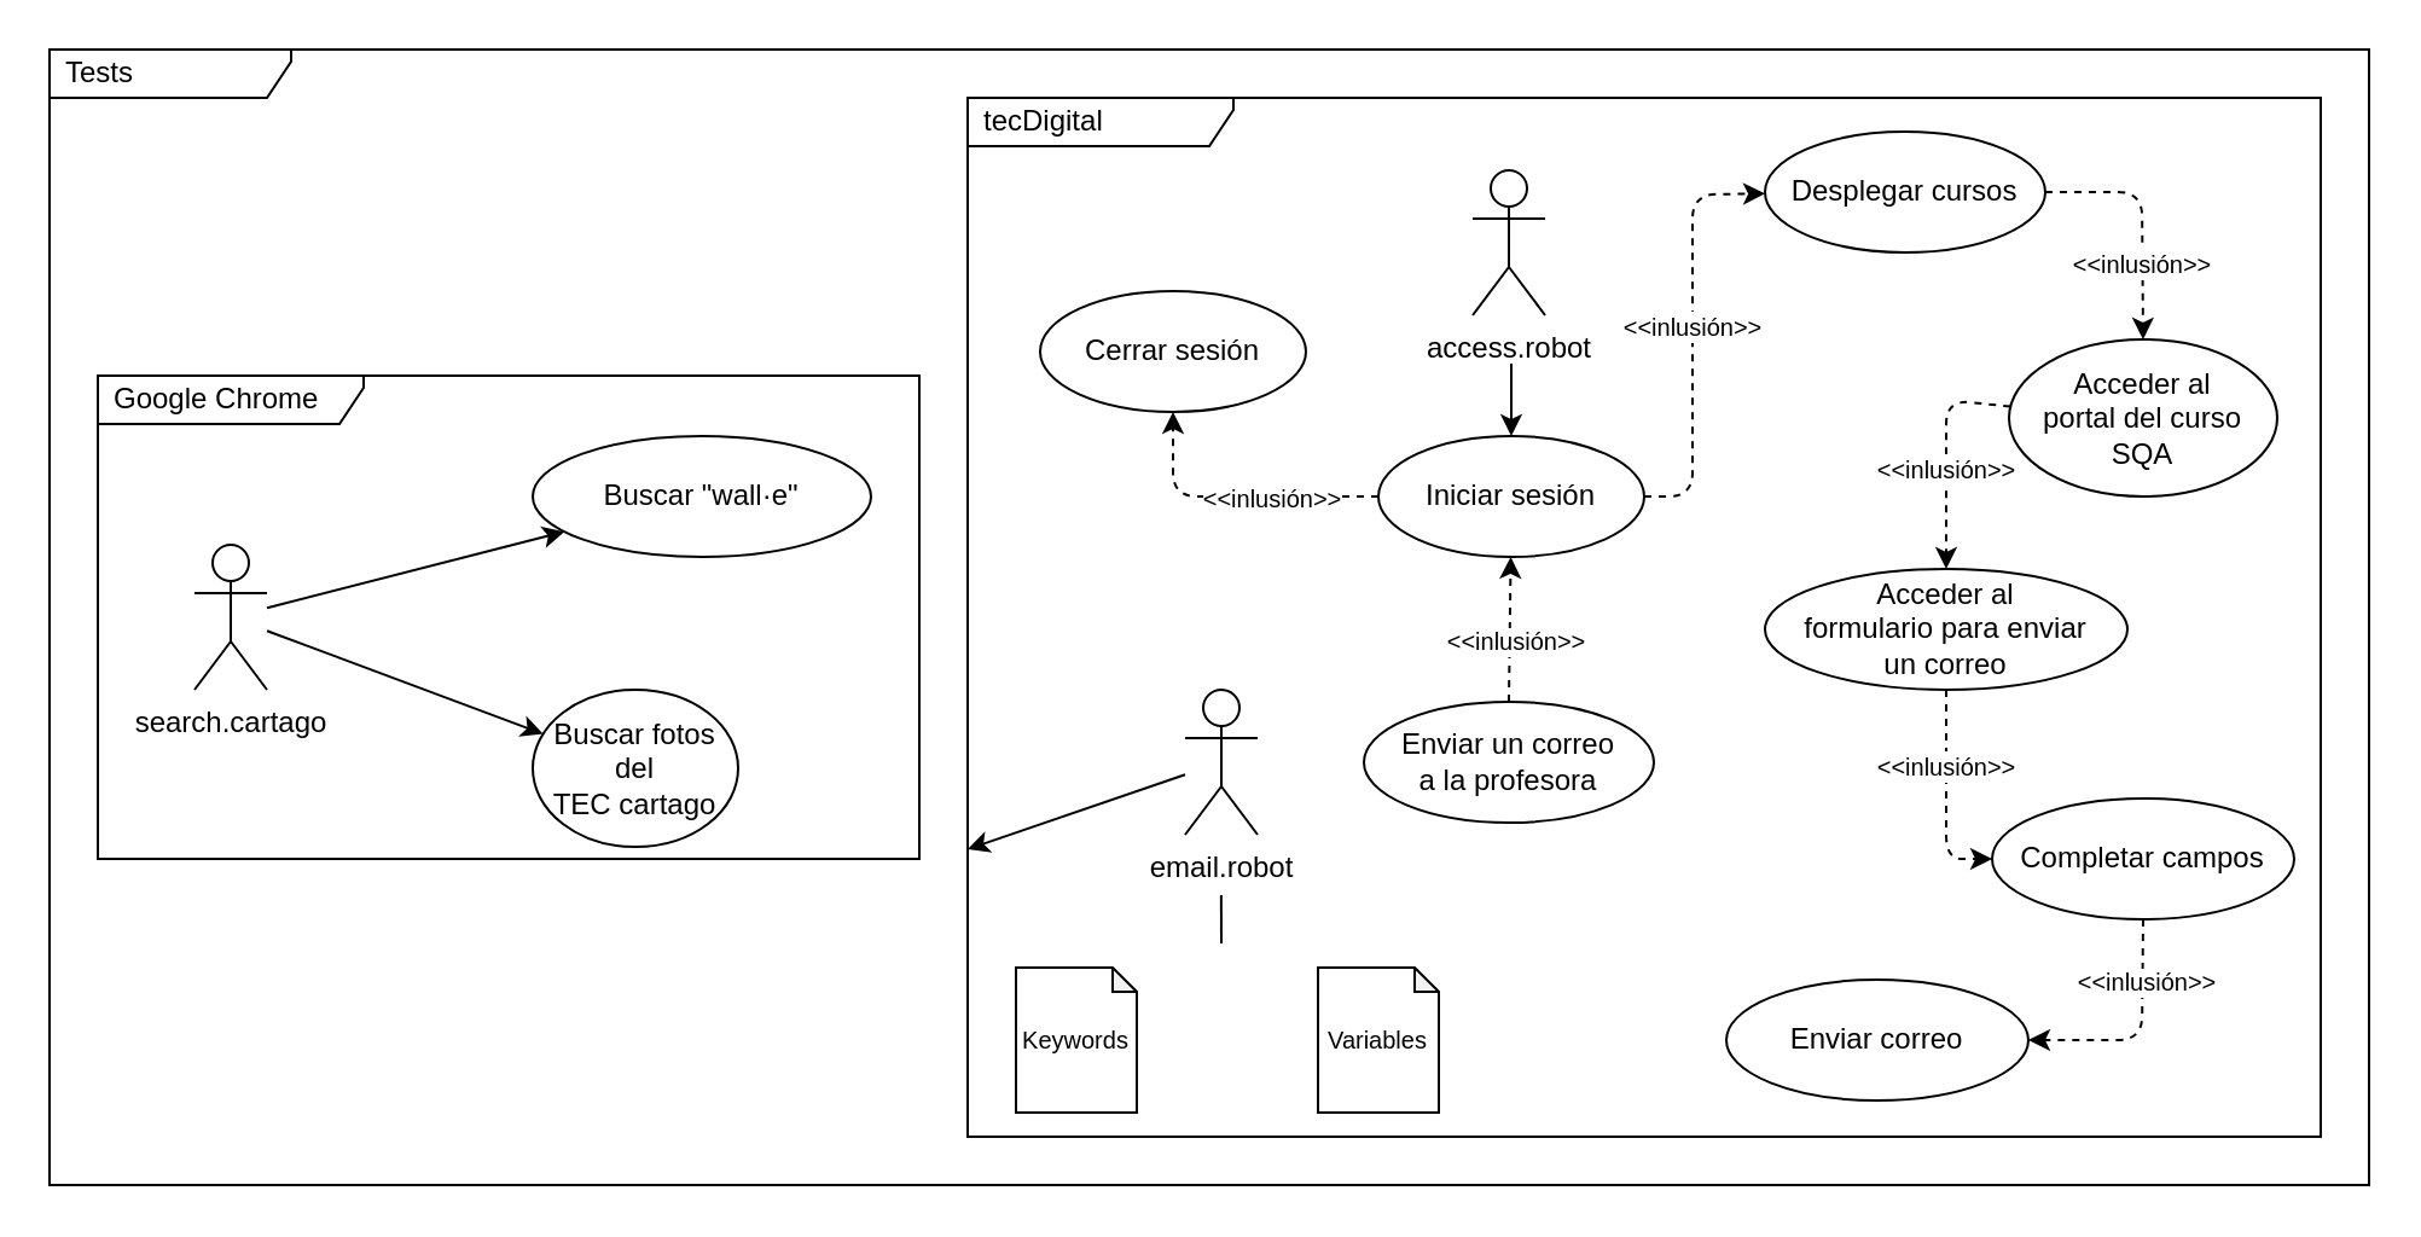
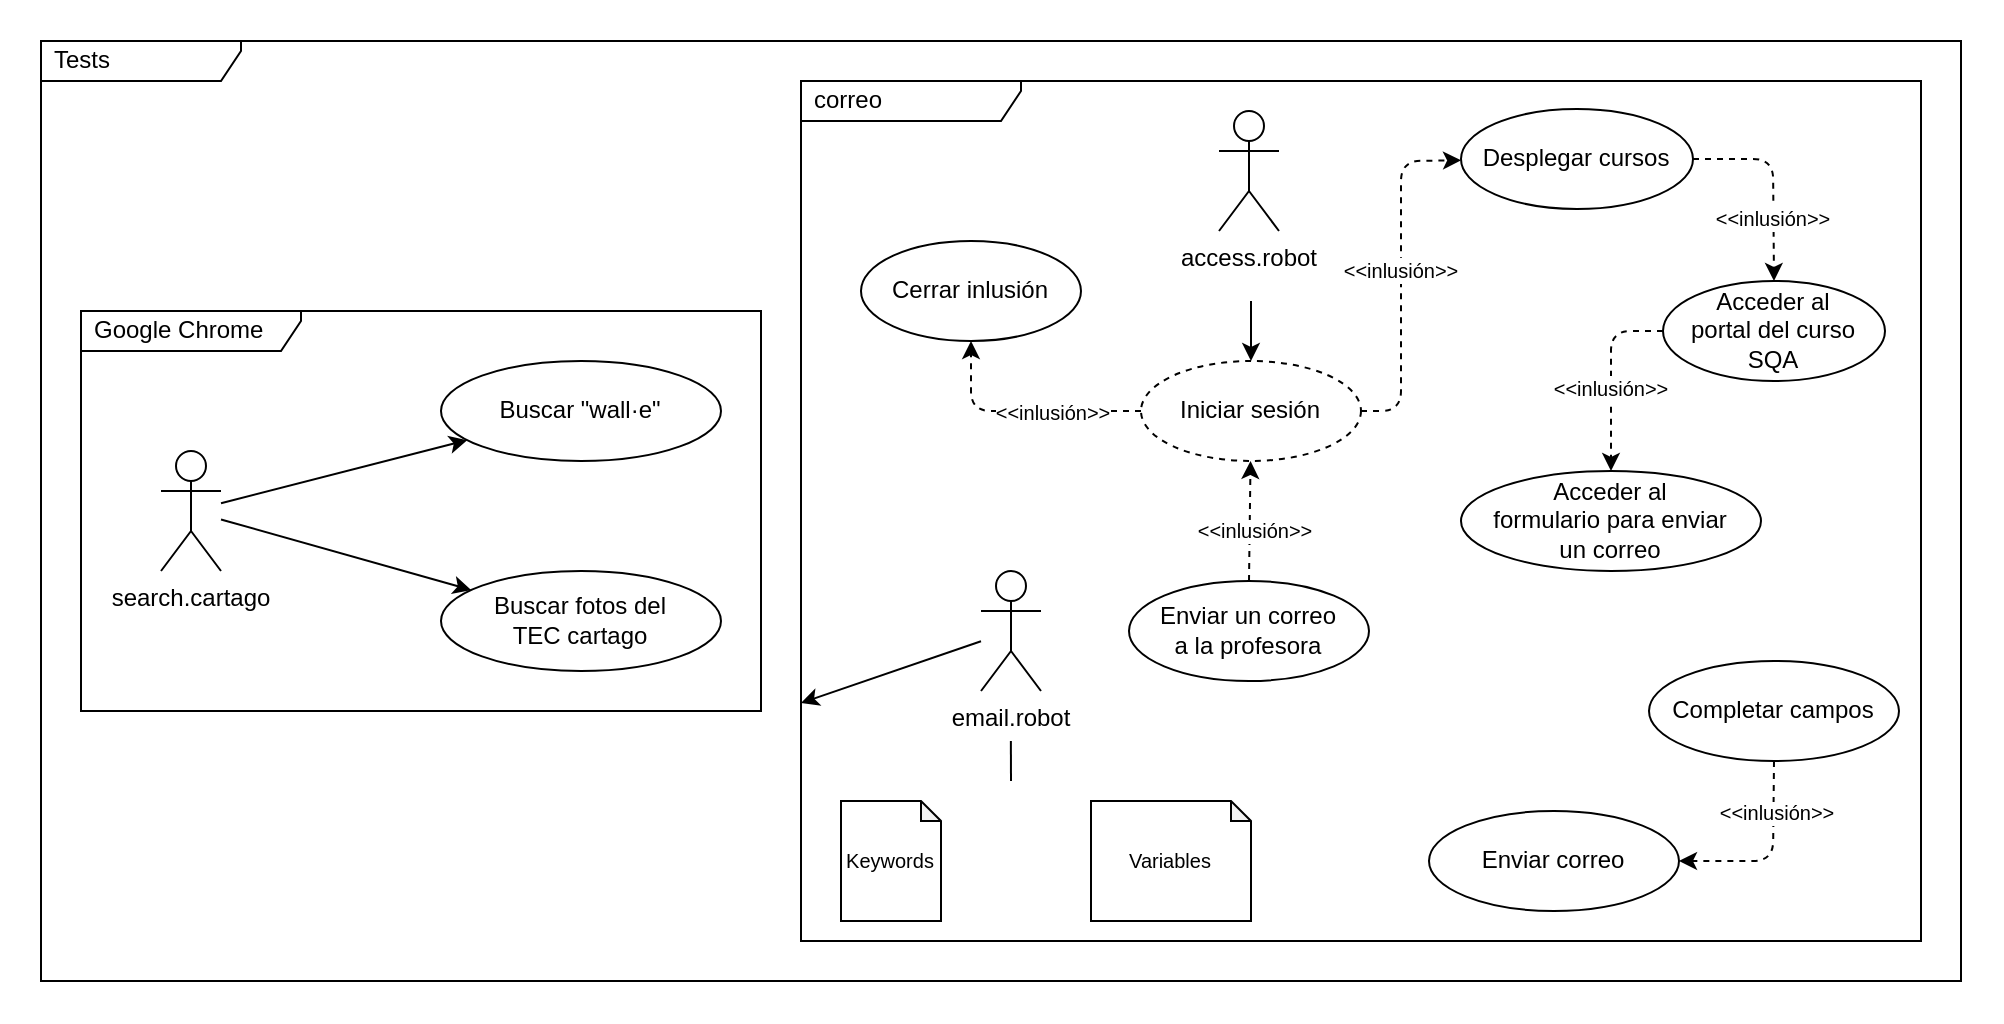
  <mxCell id="0" />
  <mxCell id="1" parent="0" />
  <mxCell id="2" value="" style="rounded=0;whiteSpace=wrap;html=1;fillColor=default;gradientColor=none;" parent="1" vertex="1"><mxGeometry x="20" y="20" width="960" height="470" as="geometry" /></mxCell>
  <mxCell id="3" value="Tests" style="shape=umlFrame;whiteSpace=wrap;html=1;width=100;height=20;boundedLbl=1;verticalAlign=middle;align=left;spacingLeft=5;fillColor=none;rounded=1;" parent="1" vertex="1"><mxGeometry x="20" y="20" width="960" height="470" as="geometry" /></mxCell>
  <mxCell id="4" value="Google Chrome" style="shape=umlFrame;whiteSpace=wrap;html=1;width=110;height=20;boundedLbl=1;verticalAlign=middle;align=left;spacingLeft=5;fillColor=none;rounded=1;" parent="1" vertex="1"><mxGeometry x="40" y="155" width="340" height="200" as="geometry" /></mxCell>
- <mxCell id="5" value="tecDigital" style="shape=umlFrame;whiteSpace=wrap;html=1;width=110;height=20;boundedLbl=1;verticalAlign=middle;align=left;spacingLeft=5;fillColor=none;rounded=1;" parent="1" vertex="1"><mxGeometry x="400" y="40" width="560" height="430" as="geometry" /></mxCell>
+ <mxCell id="5" value="correo" style="shape=umlFrame;whiteSpace=wrap;html=1;width=110;height=20;boundedLbl=1;verticalAlign=middle;align=left;spacingLeft=5;fillColor=none;rounded=1;" parent="1" vertex="1"><mxGeometry x="400" y="40" width="560" height="430" as="geometry" /></mxCell>
  <mxCell id="6" value="Buscar &quot;wall·e&quot;" style="ellipse;whiteSpace=wrap;html=1;fillColor=none;" parent="1" vertex="1"><mxGeometry x="220" y="180" width="140" height="50" as="geometry" /></mxCell>
  <mxCell id="7" value="search.cartago" style="shape=umlActor;verticalLabelPosition=bottom;verticalAlign=top;html=1;outlineConnect=0;rounded=1;fillColor=none;" parent="1" vertex="1"><mxGeometry x="80" y="225" width="30" height="60" as="geometry" /></mxCell>
  <mxCell id="8" value="" style="endArrow=classic;html=1;" parent="1" source="7" target="6" edge="1"><mxGeometry width="50" height="50" relative="1" as="geometry"><mxPoint x="220" y="315" as="sourcePoint" /><mxPoint x="145.791" y="283.948" as="targetPoint" /></mxGeometry></mxCell>
- <mxCell id="9" value="Buscar fotos del&lt;br&gt;TEC cartago" style="ellipse;whiteSpace=wrap;html=1;fillColor=none;" parent="1" vertex="1"><mxGeometry x="220" y="285" width="85" height="65" as="geometry" /></mxCell>
+ <mxCell id="9" value="Buscar fotos del&lt;br&gt;TEC cartago" style="ellipse;whiteSpace=wrap;html=1;fillColor=none;" parent="1" vertex="1"><mxGeometry x="220" y="285" width="140" height="50" as="geometry" /></mxCell>
  <mxCell id="10" value="" style="endArrow=classic;html=1;" parent="1" source="7" target="9" edge="1"><mxGeometry width="50" height="50" relative="1" as="geometry"><mxPoint x="470" y="230" as="sourcePoint" /><mxPoint x="330" y="230" as="targetPoint" /></mxGeometry></mxCell>
- <mxCell id="11" value="access.robot" style="shape=umlActor;verticalLabelPosition=bottom;verticalAlign=top;html=1;outlineConnect=0;rounded=1;fillColor=none;" parent="1" vertex="1"><mxGeometry x="609" y="70" width="30" height="60" as="geometry" /></mxCell>
+ <mxCell id="11" value="access.robot" style="shape=umlActor;verticalLabelPosition=bottom;verticalAlign=top;html=1;outlineConnect=0;rounded=1;fillColor=none;" parent="1" vertex="1"><mxGeometry x="609" y="55" width="30" height="60" as="geometry" /></mxCell>
  <mxCell id="12" value="email.robot" style="shape=umlActor;verticalLabelPosition=bottom;verticalAlign=top;html=1;outlineConnect=0;rounded=1;fillColor=none;" parent="1" vertex="1"><mxGeometry x="490" y="285" width="30" height="60" as="geometry" /></mxCell>
- <mxCell id="13" value="Iniciar sesión" style="ellipse;whiteSpace=wrap;html=1;fillColor=none;" parent="1" vertex="1"><mxGeometry x="570" y="180" width="110" height="50" as="geometry" /></mxCell>
- <mxCell id="14" value="Cerrar sesión" style="ellipse;whiteSpace=wrap;html=1;fillColor=none;" parent="1" vertex="1"><mxGeometry x="430" y="120" width="110" height="50" as="geometry" /></mxCell>
+ <mxCell id="13" value="Iniciar sesión" style="ellipse;whiteSpace=wrap;html=1;fillColor=none;dashed=1;" parent="1" vertex="1"><mxGeometry x="570" y="180" width="110" height="50" as="geometry" /></mxCell>
+ <mxCell id="14" value="Cerrar inlusión" style="ellipse;whiteSpace=wrap;html=1;fillColor=none;" parent="1" vertex="1"><mxGeometry x="430" y="120" width="110" height="50" as="geometry" /></mxCell>
  <mxCell id="15" value="Enviar un correo&lt;br&gt;a la profesora" style="ellipse;whiteSpace=wrap;html=1;fillColor=none;" parent="1" vertex="1"><mxGeometry x="564" y="290" width="120" height="50" as="geometry" /></mxCell>
  <mxCell id="16" value="Desplegar cursos" style="ellipse;whiteSpace=wrap;html=1;fillColor=none;" parent="1" vertex="1"><mxGeometry x="730" y="54" width="116" height="50" as="geometry" /></mxCell>
  <mxCell id="17" value="Acceder al&lt;br&gt;formulario para enviar&lt;br&gt;un correo" style="ellipse;whiteSpace=wrap;html=1;fillColor=none;" parent="1" vertex="1"><mxGeometry x="730" y="235" width="150" height="50" as="geometry" /></mxCell>
  <mxCell id="18" value="" style="endArrow=classic;html=1;" parent="1" source="12" target="5" edge="1"><mxGeometry width="50" height="50" relative="1" as="geometry"><mxPoint x="710" y="330" as="sourcePoint" /><mxPoint x="760" y="280" as="targetPoint" /></mxGeometry></mxCell>
  <mxCell id="19" value="Completar campos" style="ellipse;whiteSpace=wrap;html=1;fillColor=none;" parent="1" vertex="1"><mxGeometry x="824" y="330" width="125" height="50" as="geometry" /></mxCell>
  <mxCell id="20" value="&lt;font style=&quot;font-size: 10px&quot;&gt;&amp;lt;&amp;lt;inlusión&amp;gt;&amp;gt;&lt;/font&gt;" style="endArrow=classic;html=1;dashed=1;" parent="1" source="13" target="16" edge="1"><mxGeometry x="0.032" width="50" height="50" relative="1" as="geometry"><mxPoint x="650" y="265" as="sourcePoint" /><mxPoint x="650" y="145" as="targetPoint" /><Array as="points"><mxPoint x="700" y="205" /><mxPoint x="700" y="80" /></Array><mxPoint as="offset" /></mxGeometry></mxCell>
- <mxCell id="21" value="Acceder al &lt;br&gt;portal del curso&lt;br&gt;SQA" style="ellipse;whiteSpace=wrap;html=1;fillColor=none;" parent="1" vertex="1"><mxGeometry x="831" y="140" width="111" height="65" as="geometry" /></mxCell>
+ <mxCell id="21" value="Acceder al &lt;br&gt;portal del curso&lt;br&gt;SQA" style="ellipse;whiteSpace=wrap;html=1;fillColor=none;" parent="1" vertex="1"><mxGeometry x="831" y="140" width="111" height="50" as="geometry" /></mxCell>
  <mxCell id="22" value="&lt;font style=&quot;font-size: 10px&quot;&gt;&amp;lt;&amp;lt;inlusión&amp;gt;&amp;gt;&lt;/font&gt;" style="endArrow=classic;html=1;dashed=1;" parent="1" source="16" target="21" edge="1"><mxGeometry x="0.381" width="50" height="50" relative="1" as="geometry"><mxPoint x="1030" y="0" as="sourcePoint" /><mxPoint x="1030" y="70" as="targetPoint" /><mxPoint as="offset" /><Array as="points"><mxPoint x="886" y="79" /></Array></mxGeometry></mxCell>
  <mxCell id="23" value="&lt;font style=&quot;font-size: 10px&quot;&gt;&amp;lt;&amp;lt;inlusión&amp;gt;&amp;gt;&lt;/font&gt;" style="endArrow=classic;html=1;dashed=1;" parent="1" source="21" target="17" edge="1"><mxGeometry x="0.155" width="50" height="50" relative="1" as="geometry"><mxPoint x="1040" y="10" as="sourcePoint" /><mxPoint x="908.334" y="141.666" as="targetPoint" /><mxPoint as="offset" /><Array as="points"><mxPoint x="805" y="165" /></Array></mxGeometry></mxCell>
- <mxCell id="24" value="&lt;font style=&quot;font-size: 10px&quot;&gt;&amp;lt;&amp;lt;inlusión&amp;gt;&amp;gt;&lt;/font&gt;" style="endArrow=classic;html=1;dashed=1;" parent="1" source="17" target="19" edge="1"><mxGeometry x="-0.286" width="50" height="50" relative="1" as="geometry"><mxPoint x="1050" y="20" as="sourcePoint" /><mxPoint x="918.334" y="151.666" as="targetPoint" /><mxPoint as="offset" /><Array as="points"><mxPoint x="805" y="355" /></Array></mxGeometry></mxCell>
  <mxCell id="25" value="Enviar correo" style="ellipse;whiteSpace=wrap;html=1;fillColor=none;" parent="1" vertex="1"><mxGeometry x="714" y="405" width="125" height="50" as="geometry" /></mxCell>
  <mxCell id="26" value="" style="endArrow=classic;html=1;dashed=1;fontSize=10;" parent="1" source="19" target="25" edge="1"><mxGeometry width="50" height="50" relative="1" as="geometry"><mxPoint x="770" y="360" as="sourcePoint" /><mxPoint x="820" y="310" as="targetPoint" /><Array as="points"><mxPoint x="886" y="430" /></Array></mxGeometry></mxCell>
  <mxCell id="27" value="&amp;lt;&amp;lt;inlusión&amp;gt;&amp;gt;" style="edgeLabel;html=1;align=center;verticalAlign=middle;resizable=0;points=[];fontSize=10;" parent="26" vertex="1" connectable="0"><mxGeometry x="0.142" y="2" relative="1" as="geometry"><mxPoint x="6" y="-27" as="offset" /></mxGeometry></mxCell>
  <mxCell id="28" value="&lt;font style=&quot;font-size: 10px&quot;&gt;Keywords&lt;/font&gt;" style="shape=note;whiteSpace=wrap;html=1;backgroundOutline=1;darkOpacity=0.05;size=10;fillColor=none;" parent="1" vertex="1"><mxGeometry x="420" y="400" width="50" height="60" as="geometry" /></mxCell>
- <mxCell id="29" value="&lt;font style=&quot;font-size: 10px&quot;&gt;Variables&lt;/font&gt;" style="shape=note;whiteSpace=wrap;html=1;backgroundOutline=1;darkOpacity=0.05;size=10;fillColor=none;" parent="1" vertex="1"><mxGeometry x="545" y="400" width="50" height="60" as="geometry" /></mxCell>
+ <mxCell id="29" value="&lt;font style=&quot;font-size: 10px&quot;&gt;Variables&lt;/font&gt;" style="shape=note;whiteSpace=wrap;html=1;backgroundOutline=1;darkOpacity=0.05;size=10;fillColor=none;" parent="1" vertex="1"><mxGeometry x="545" y="400" width="80" height="60" as="geometry" /></mxCell>
  <mxCell id="30" value="" style="endArrow=classic;html=1;rounded=0;fontSize=10;dashed=1;" parent="1" source="15" target="13" edge="1"><mxGeometry width="50" height="50" relative="1" as="geometry"><mxPoint x="630" y="310" as="sourcePoint" /><mxPoint x="680" y="260" as="targetPoint" /></mxGeometry></mxCell>
  <mxCell id="31" value="&amp;lt;&amp;lt;inlusión&amp;gt;&amp;gt;" style="edgeLabel;html=1;align=center;verticalAlign=middle;resizable=0;points=[];fontSize=10;" parent="30" vertex="1" connectable="0"><mxGeometry x="-0.126" y="-2" relative="1" as="geometry"><mxPoint as="offset" /></mxGeometry></mxCell>
  <mxCell id="32" value="" style="endArrow=none;html=1;rounded=0;fontSize=10;" parent="1" edge="1"><mxGeometry width="50" height="50" relative="1" as="geometry"><mxPoint x="505" y="390" as="sourcePoint" /><mxPoint x="504.93" y="370" as="targetPoint" /></mxGeometry></mxCell>
  <mxCell id="33" value="" style="endArrow=classic;html=1;rounded=1;fontSize=10;dashed=1;" parent="1" source="13" target="14" edge="1"><mxGeometry width="50" height="50" relative="1" as="geometry"><mxPoint x="634.203" y="300" as="sourcePoint" /><mxPoint x="634.843" y="240" as="targetPoint" /><Array as="points"><mxPoint x="485" y="205" /></Array></mxGeometry></mxCell>
  <mxCell id="34" value="&amp;lt;&amp;lt;inlusión&amp;gt;&amp;gt;" style="edgeLabel;html=1;align=center;verticalAlign=middle;resizable=0;points=[];fontSize=10;" parent="33" vertex="1" connectable="0"><mxGeometry x="-0.126" y="-2" relative="1" as="geometry"><mxPoint x="7" y="2" as="offset" /></mxGeometry></mxCell>
  <mxCell id="35" value="" style="endArrow=classic;html=1;entryX=0.5;entryY=0;entryDx=0;entryDy=0;" parent="1" target="13" edge="1"><mxGeometry width="50" height="50" relative="1" as="geometry"><mxPoint x="625" y="150" as="sourcePoint" /><mxPoint x="590" y="170" as="targetPoint" /></mxGeometry></mxCell>
